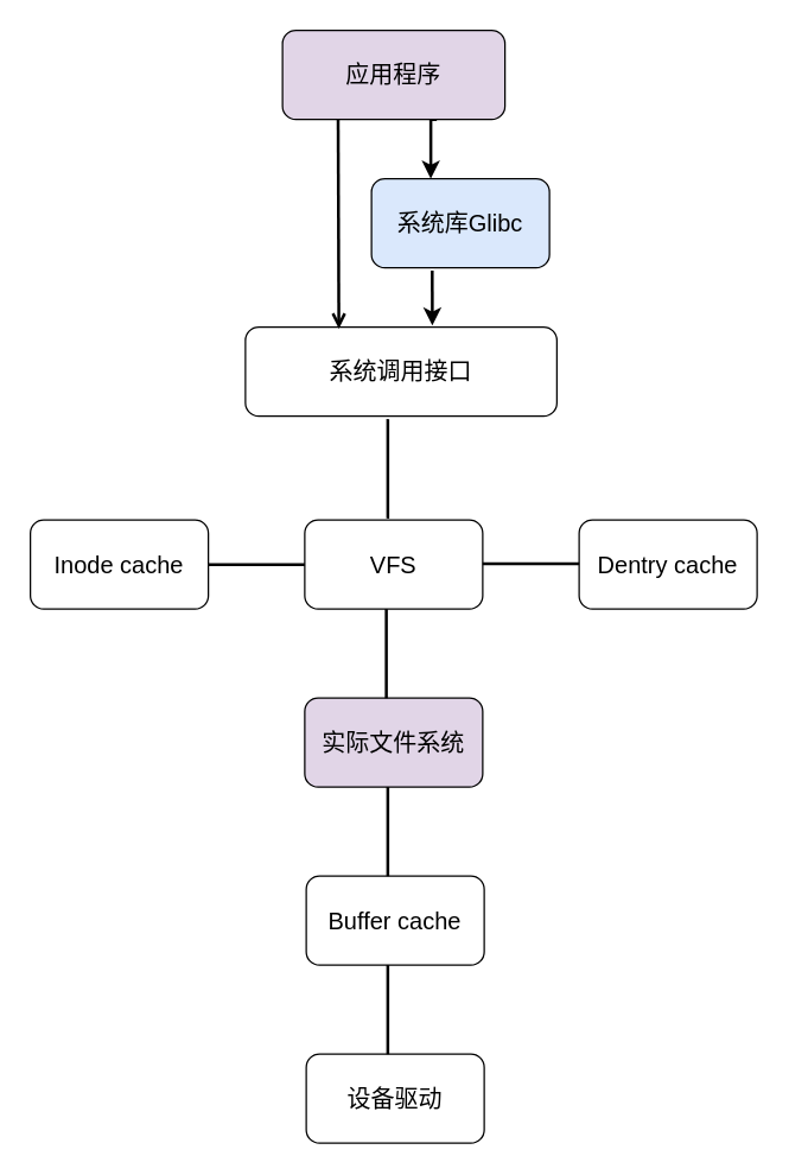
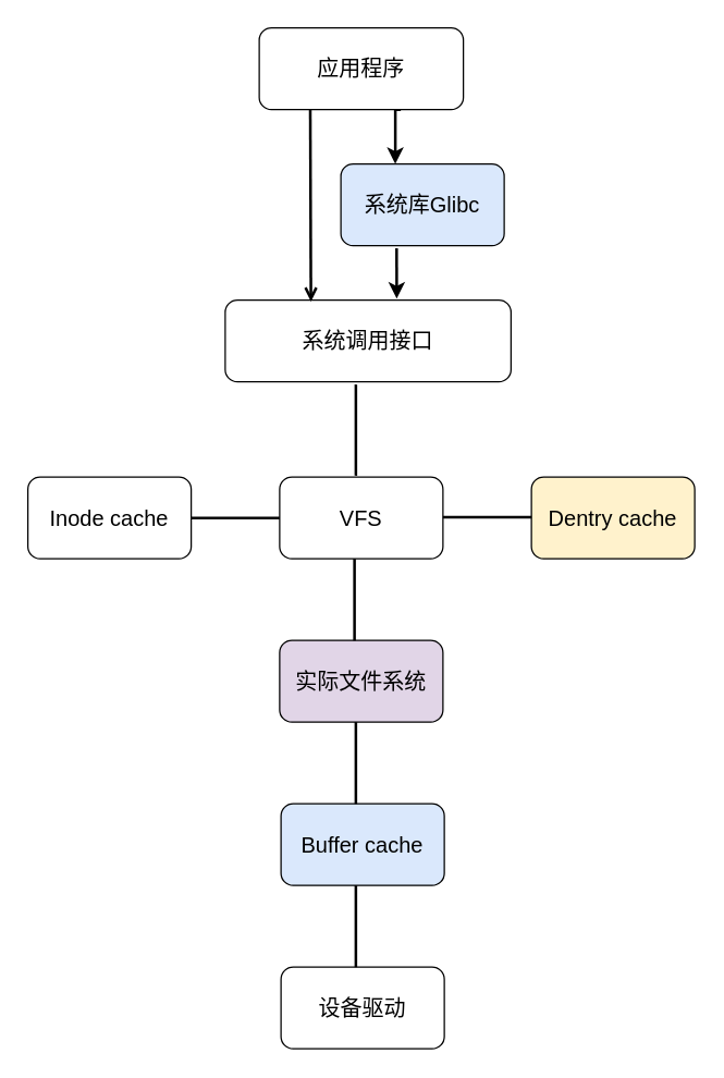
  <mxCell id="0" />
  <mxCell id="1" parent="0" />
  <mxCell id="2" value="" style="edgeStyle=orthogonalEdgeStyle;rounded=0;orthogonalLoop=1;jettySize=auto;html=1;strokeWidth=2;" edge="1" parent="1" target="4"><mxGeometry relative="1" as="geometry"><mxPoint x="294" y="80" as="sourcePoint" /><Array as="points"><mxPoint x="290" y="80" /></Array></mxGeometry></mxCell>
- <mxCell id="3" value="&lt;font style=&quot;font-size: 16px&quot;&gt;应用程序&lt;/font&gt;" style="rounded=1;whiteSpace=wrap;html=1;fillColor=#e1d5e7;" vertex="1" parent="1"><mxGeometry x="190" y="20" width="150" height="60" as="geometry" /></mxCell>
+ <mxCell id="3" value="&lt;font style=&quot;font-size: 16px&quot;&gt;应用程序&lt;/font&gt;" style="rounded=1;whiteSpace=wrap;html=1;" vertex="1" parent="1"><mxGeometry x="190" y="20" width="150" height="60" as="geometry" /></mxCell>
  <mxCell id="4" value="&lt;font style=&quot;font-size: 16px&quot;&gt;系统库Glibc&lt;/font&gt;" style="whiteSpace=wrap;html=1;rounded=1;fillColor=#dae8fc;" vertex="1" parent="1"><mxGeometry x="250" y="120" width="120" height="60" as="geometry" /></mxCell>
  <mxCell id="5" value="&lt;font style=&quot;font-size: 16px&quot;&gt;系统调用接口&lt;/font&gt;" style="whiteSpace=wrap;html=1;rounded=1;" vertex="1" parent="1"><mxGeometry x="165" y="220" width="210" height="60" as="geometry" /></mxCell>
  <mxCell id="6" value="" style="endArrow=open;html=1;exitX=0.25;exitY=1;exitDx=0;exitDy=0;entryX=0.3;entryY=0.017;entryDx=0;entryDy=0;entryPerimeter=0;strokeWidth=2;" edge="1" parent="1" source="3" target="5"><mxGeometry width="50" height="50" relative="1" as="geometry"><mxPoint x="330" y="340" as="sourcePoint" /><mxPoint x="380" y="290" as="targetPoint" /></mxGeometry></mxCell>
  <mxCell id="7" value="" style="endArrow=classic;html=1;exitX=0.308;exitY=1.033;exitDx=0;exitDy=0;exitPerimeter=0;entryX=0.581;entryY=-0.017;entryDx=0;entryDy=0;entryPerimeter=0;strokeWidth=2;" edge="1" parent="1"><mxGeometry width="50" height="50" relative="1" as="geometry"><mxPoint x="290.96" y="181.98" as="sourcePoint" /><mxPoint x="291.01" y="218.98" as="targetPoint" /></mxGeometry></mxCell>
  <mxCell id="8" value="" style="endArrow=none;html=1;strokeWidth=2;entryX=0.462;entryY=1.05;entryDx=0;entryDy=0;entryPerimeter=0;" edge="1" parent="1"><mxGeometry width="50" height="50" relative="1" as="geometry"><mxPoint x="261" y="349" as="sourcePoint" /><mxPoint x="261.02" y="282" as="targetPoint" /></mxGeometry></mxCell>
  <mxCell id="9" value="&lt;font style=&quot;font-size: 16px&quot;&gt;VFS&lt;/font&gt;" style="rounded=1;whiteSpace=wrap;html=1;" vertex="1" parent="1"><mxGeometry x="205" y="350" width="120" height="60" as="geometry" /></mxCell>
  <mxCell id="10" value="" style="endArrow=none;html=1;strokeWidth=2;entryX=0;entryY=0.5;entryDx=0;entryDy=0;" edge="1" parent="1" target="9"><mxGeometry width="50" height="50" relative="1" as="geometry"><mxPoint x="140" y="380" as="sourcePoint" /><mxPoint x="190" y="370" as="targetPoint" /></mxGeometry></mxCell>
  <mxCell id="11" value="&lt;span style=&quot;font-size: 16px&quot;&gt;Inode cache&lt;br&gt;&lt;/span&gt;" style="rounded=1;whiteSpace=wrap;html=1;" vertex="1" parent="1"><mxGeometry x="20" y="350" width="120" height="60" as="geometry" /></mxCell>
- <mxCell id="12" value="&lt;span style=&quot;font-size: 16px&quot;&gt;Dentry cache&lt;br&gt;&lt;/span&gt;" style="rounded=1;whiteSpace=wrap;html=1;" vertex="1" parent="1"><mxGeometry x="390" y="350" width="120" height="60" as="geometry" /></mxCell>
+ <mxCell id="12" value="&lt;span style=&quot;font-size: 16px&quot;&gt;Dentry cache&lt;br&gt;&lt;/span&gt;" style="rounded=1;whiteSpace=wrap;html=1;fillColor=#fff2cc;" vertex="1" parent="1"><mxGeometry x="390" y="350" width="120" height="60" as="geometry" /></mxCell>
  <mxCell id="13" value="" style="endArrow=none;html=1;strokeWidth=2;entryX=0;entryY=0.5;entryDx=0;entryDy=0;" edge="1" parent="1"><mxGeometry width="50" height="50" relative="1" as="geometry"><mxPoint x="325" y="379.5" as="sourcePoint" /><mxPoint x="390" y="379.5" as="targetPoint" /></mxGeometry></mxCell>
  <mxCell id="14" value="" style="endArrow=none;html=1;strokeWidth=2;entryX=0.462;entryY=1.05;entryDx=0;entryDy=0;entryPerimeter=0;" edge="1" parent="1"><mxGeometry width="50" height="50" relative="1" as="geometry"><mxPoint x="260" y="477" as="sourcePoint" /><mxPoint x="260.02" y="410" as="targetPoint" /></mxGeometry></mxCell>
  <mxCell id="15" value="&lt;span style=&quot;font-size: 16px&quot;&gt;实际文件系统&lt;/span&gt;" style="rounded=1;whiteSpace=wrap;html=1;fillColor=#e1d5e7;" vertex="1" parent="1"><mxGeometry x="205" y="470" width="120" height="60" as="geometry" /></mxCell>
  <mxCell id="16" value="" style="endArrow=none;html=1;strokeWidth=2;entryX=0.462;entryY=1.05;entryDx=0;entryDy=0;entryPerimeter=0;" edge="1" parent="1"><mxGeometry width="50" height="50" relative="1" as="geometry"><mxPoint x="261" y="597" as="sourcePoint" /><mxPoint x="261.02" y="530" as="targetPoint" /></mxGeometry></mxCell>
- <mxCell id="17" value="&lt;span style=&quot;font-size: 16px&quot;&gt;Buffer cache&lt;/span&gt;" style="rounded=1;whiteSpace=wrap;html=1;" vertex="1" parent="1"><mxGeometry x="206" y="590" width="120" height="60" as="geometry" /></mxCell>
+ <mxCell id="17" value="&lt;span style=&quot;font-size: 16px&quot;&gt;Buffer cache&lt;/span&gt;" style="rounded=1;whiteSpace=wrap;html=1;fillColor=#dae8fc;" vertex="1" parent="1"><mxGeometry x="206" y="590" width="120" height="60" as="geometry" /></mxCell>
  <mxCell id="18" value="" style="endArrow=none;html=1;strokeWidth=2;entryX=0.462;entryY=1.05;entryDx=0;entryDy=0;entryPerimeter=0;" edge="1" parent="1"><mxGeometry width="50" height="50" relative="1" as="geometry"><mxPoint x="261" y="717" as="sourcePoint" /><mxPoint x="261.02" y="650" as="targetPoint" /></mxGeometry></mxCell>
  <mxCell id="19" value="&lt;span style=&quot;font-size: 16px&quot;&gt;设备驱动&lt;/span&gt;" style="rounded=1;whiteSpace=wrap;html=1;" vertex="1" parent="1"><mxGeometry x="206" y="710" width="120" height="60" as="geometry" /></mxCell>
